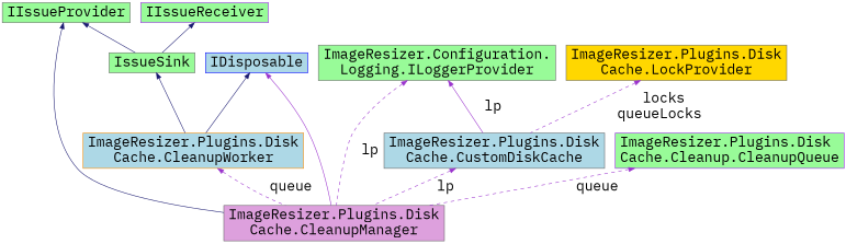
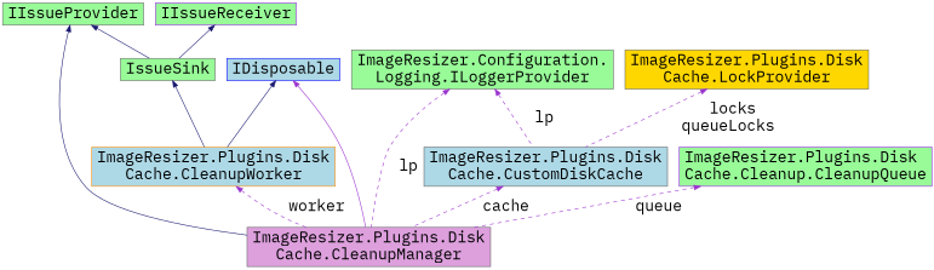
  digraph {
    fontname="IBM Plex Mono"
    rankdir=TB
    node [color=gray40 fillcolor=palegreen fontname="IBM Plex Mono" fontsize=24 shape=record style=filled]
    edge [color=darkorchid3 dir=back fontname="IBM Plex Mono" fontsize=24 labelfontname=Helvetica labelfontsize=24 style=solid]
    n1 [fillcolor=plum fontcolor=black height=0.2 label="ImageResizer.Plugins.Disk\lCache.CleanupManager" width=0.4]
    n2 [height=0.2 label=IIssueProvider width=0.4]
    n3 [height=0.2 label=IssueSink width=0.4]
    n4 [color=darkorange fillcolor=lightblue height=0.2 label="ImageResizer.Plugins.Disk\lCache.CleanupWorker" width=0.4]
    n5 [color=blue fillcolor=lightblue height=0.2 label=IDisposable width=0.4]
    n6 [height=0.2 label="ImageResizer.Configuration.\lLogging.ILoggerProvider" width=0.4]
    n7 [fillcolor=lightblue height=0.2 label="ImageResizer.Plugins.Disk\lCache.CustomDiskCache" width=0.4]
    n8 [color=purple height=0.2 label=IIssueReceiver width=0.4]
    n9 [fillcolor=gold height=0.2 label="ImageResizer.Plugins.Disk\lCache.LockProvider" width=0.4]
    n10 [color=purple height=0.2 label="ImageResizer.Plugins.Disk\lCache.Cleanup.CleanupQueue" width=0.4]
    n2 -> n1 [color=midnightblue]
    n2 -> n3 [color=midnightblue]
    n3 -> n4 [color=midnightblue]
-   n4 -> n1 [label=" queue" style=dashed]
+   n4 -> n1 [label=" worker" style=dashed]
    n5 -> n1
    n5 -> n4 [color=midnightblue]
    n6 -> n1 [label=" lp" style=dashed]
-   n6 -> n7 [label=" lp"]
-   n7 -> n1 [label=" lp" style=dashed]
+   n6 -> n7 [label=" lp" style=dashed]
+   n7 -> n1 [label=" cache" style=dashed]
    n8 -> n3 [color=midnightblue]
    n9 -> n7 [label=" locks\nqueueLocks" style=dashed]
    n10 -> n1 [label=" queue" style=dashed]
  }
